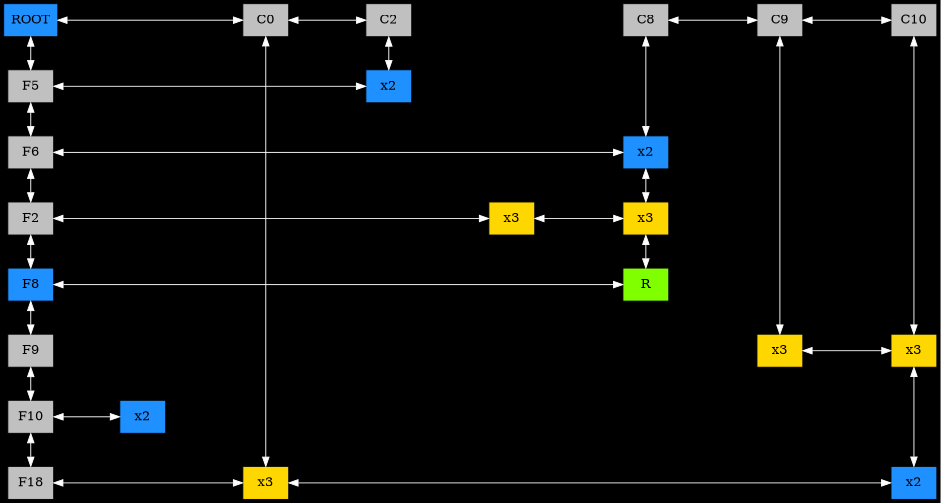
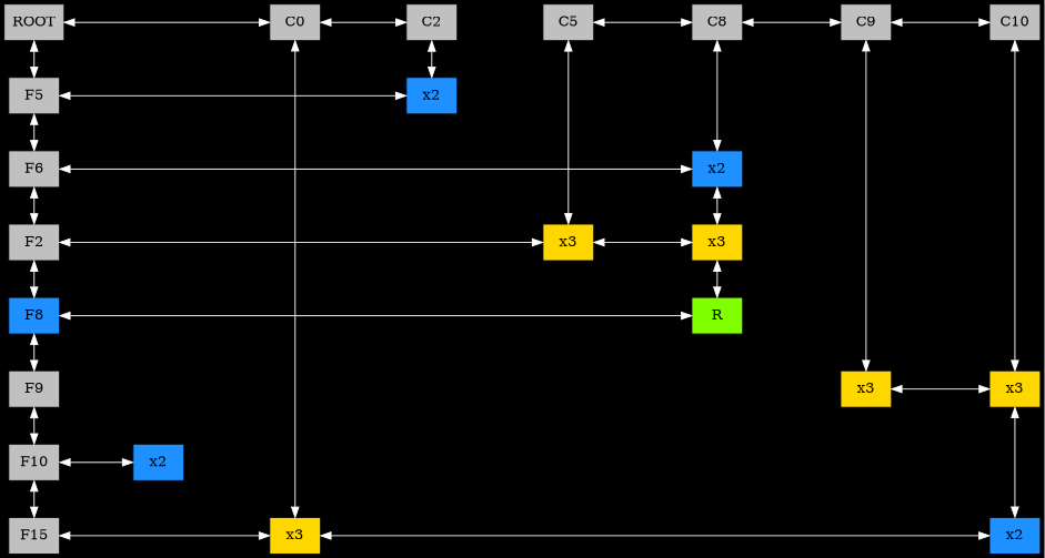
  digraph {
    bgcolor=black
    nodesep=1.0
    style=filled
    node [fillcolor=gray fontcolor=black group=-1 shape=box style=filled]
    edge [color=white dir=both]
-   n1 [fillcolor=dodgerblue1 label=ROOT width=0.7]
+   n1 [label=ROOT width=0.7]
    n2 [group=0 label=C0 width=0.7]
    n3 [group=2 label=C2 width=0.7]
+   n4 [group=5 label=C5 width=0.7]
    n5 [group=8 label=C8 width=0.7]
    n6 [group=9 label=C9 width=0.7]
    n7 [group=10 label=C10 width=0.7]
    n8 [label=F5 width=0.7]
    n9 [fillcolor=dodgerblue1 group=2 label=" x2 " width=0.7]
    n10 [fillcolor=dodgerblue1 group=8 label=" x2 " width=0.7]
    n11 [label=F6 width=0.7]
    n12 [fillcolor=gold1 group=5 label=" x3 " width=0.7]
    n13 [label=F2 width=0.7]
    n14 [fillcolor=gold1 group=8 label=" x3 " width=0.7]
    n15 [fillcolor=dodgerblue1 label=F8 width=0.7]
    n16 [dir=both fillcolor=chartreuse1 group=8 label=R width=0.7]
    n17 [fillcolor=gold1 group=9 label=" x3 " width=0.7]
    n18 [fillcolor=gold1 group=10 label=" x3 " width=0.7]
    n19 [label=F9 width=0.7]
    n20 [fillcolor=dodgerblue1 group=4 label=" x2 " width=0.7]
    n21 [label=F10 width=0.7]
    n22 [fillcolor=gold1 group=0 label=" x3 " width=0.7]
    n23 [fillcolor=dodgerblue1 group=10 label=" x2 " width=0.7]
-   n24 [label=F18 width=0.7]
+   n24 [label=F15 width=0.7]
    subgraph sub_1 {
      rank=same
      n1
      n2
      n3
+     n4
      n5
      n6
      n7
    }
    subgraph sub_2 {
      rank=same
      n20
      n21
    }
    subgraph sub_3 {
      rank=same
      n17
      n18
      n19
    }
    subgraph sub_4 {
      rank=same
      n8
      n9
    }
    subgraph sub_5 {
      rank=same
      n10
      n11
    }
    subgraph sub_6 {
      rank=same
      n22
      n23
      n24
    }
    subgraph sub_7 {
      rank=same
      n12
      n13
      n14
    }
    subgraph sub_8 {
      rank=same
      n15
      n16
    }
    n1 -> n2
    n1 -> n8
    n2 -> n3
    n2 -> n22
    n3 -> n9
+   n4 -> n5
+   n4 -> n12
    n5 -> n6
    n5 -> n10
    n6 -> n7
    n6 -> n17
    n7 -> n18
    n8 -> n9
    n8 -> n11
    n10 -> n14
    n11 -> n10
    n11 -> n13
    n12 -> n14
    n13 -> n12
    n13 -> n15
    n14 -> n16
    n15 -> n16
    n15 -> n19
    n17 -> n18
    n18 -> n23
    n19 -> n21
    n21 -> n20
    n21 -> n24
    n22 -> n23
    n24 -> n22
  }
